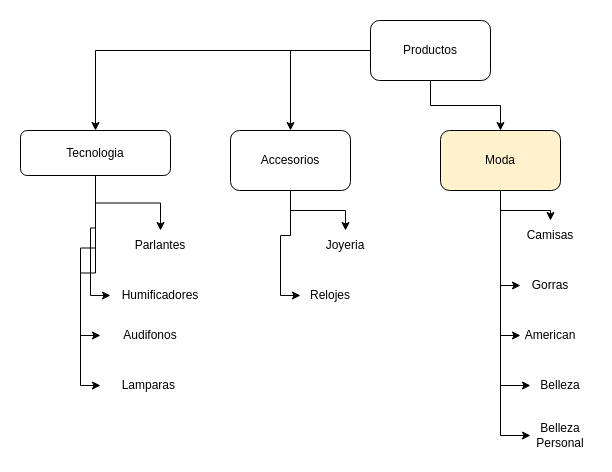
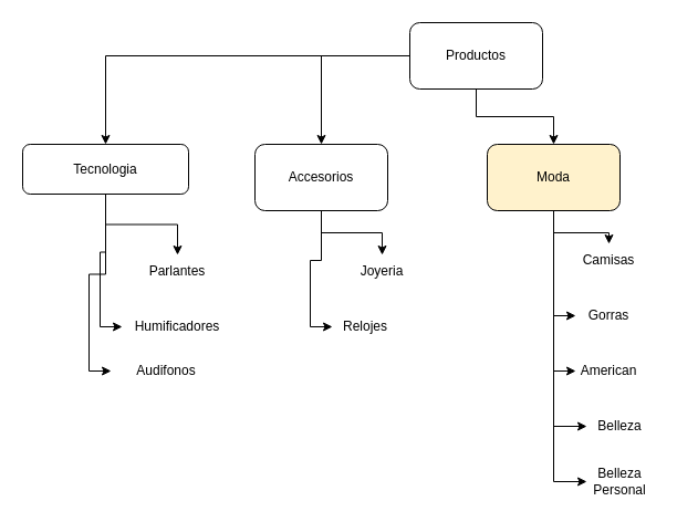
  <mxCell id="0" />
  <mxCell id="1" parent="0" />
  <mxCell id="2" style="edgeStyle=orthogonalEdgeStyle;rounded=0;orthogonalLoop=1;jettySize=auto;html=1;entryX=0.5;entryY=0;entryDx=0;entryDy=0;" edge="1" parent="1" source="5" target="10"><mxGeometry relative="1" as="geometry" /></mxCell>
  <mxCell id="3" style="edgeStyle=orthogonalEdgeStyle;rounded=0;orthogonalLoop=1;jettySize=auto;html=1;" edge="1" parent="1" source="5" target="13"><mxGeometry relative="1" as="geometry" /></mxCell>
  <mxCell id="4" style="edgeStyle=orthogonalEdgeStyle;rounded=0;orthogonalLoop=1;jettySize=auto;html=1;entryX=0.5;entryY=0;entryDx=0;entryDy=0;" edge="1" parent="1" source="5" target="22"><mxGeometry relative="1" as="geometry" /></mxCell>
  <mxCell id="5" value="&lt;font style=&quot;vertical-align: inherit;&quot;&gt;&lt;font style=&quot;vertical-align: inherit;&quot;&gt;Productos&lt;/font&gt;&lt;/font&gt;" style="rounded=1;whiteSpace=wrap;html=1;" vertex="1" parent="1"><mxGeometry x="370" y="20" width="120" height="60" as="geometry" /></mxCell>
  <mxCell id="6" style="edgeStyle=orthogonalEdgeStyle;rounded=0;orthogonalLoop=1;jettySize=auto;html=1;" edge="1" parent="1" source="10" target="14"><mxGeometry relative="1" as="geometry" /></mxCell>
  <mxCell id="7" style="edgeStyle=orthogonalEdgeStyle;rounded=0;orthogonalLoop=1;jettySize=auto;html=1;entryX=0;entryY=0.5;entryDx=0;entryDy=0;" edge="1" parent="1" source="10" target="15"><mxGeometry relative="1" as="geometry" /></mxCell>
  <mxCell id="8" style="edgeStyle=orthogonalEdgeStyle;rounded=0;orthogonalLoop=1;jettySize=auto;html=1;entryX=0;entryY=0.5;entryDx=0;entryDy=0;" edge="1" parent="1" source="10" target="16"><mxGeometry relative="1" as="geometry" /></mxCell>
- <mxCell id="9" style="edgeStyle=orthogonalEdgeStyle;rounded=0;orthogonalLoop=1;jettySize=auto;html=1;entryX=0;entryY=0.5;entryDx=0;entryDy=0;" edge="1" parent="1" source="10" target="25"><mxGeometry relative="1" as="geometry" /></mxCell>
  <mxCell id="10" value="&lt;font style=&quot;vertical-align: inherit;&quot;&gt;&lt;font style=&quot;vertical-align: inherit;&quot;&gt;Tecnologia&lt;/font&gt;&lt;/font&gt;" style="rounded=1;whiteSpace=wrap;html=1;" vertex="1" parent="1"><mxGeometry x="20" y="130" width="150" height="45" as="geometry" /></mxCell>
  <mxCell id="11" style="edgeStyle=orthogonalEdgeStyle;rounded=0;orthogonalLoop=1;jettySize=auto;html=1;" edge="1" parent="1" source="13" target="23"><mxGeometry relative="1" as="geometry" /></mxCell>
  <mxCell id="12" style="edgeStyle=orthogonalEdgeStyle;rounded=0;orthogonalLoop=1;jettySize=auto;html=1;entryX=0;entryY=0.5;entryDx=0;entryDy=0;" edge="1" parent="1" source="13" target="24"><mxGeometry relative="1" as="geometry" /></mxCell>
  <mxCell id="13" value="&lt;font style=&quot;vertical-align: inherit;&quot;&gt;&lt;font style=&quot;vertical-align: inherit;&quot;&gt;&lt;font style=&quot;vertical-align: inherit;&quot;&gt;&lt;font style=&quot;vertical-align: inherit;&quot;&gt;&lt;font style=&quot;vertical-align: inherit;&quot;&gt;&lt;font style=&quot;vertical-align: inherit;&quot;&gt;&lt;font style=&quot;vertical-align: inherit;&quot;&gt;&lt;font style=&quot;vertical-align: inherit;&quot;&gt;Accesorios&lt;/font&gt;&lt;/font&gt;&lt;/font&gt;&lt;/font&gt;&lt;/font&gt;&lt;/font&gt;&lt;/font&gt;&lt;/font&gt;" style="rounded=1;whiteSpace=wrap;html=1;" vertex="1" parent="1"><mxGeometry x="230" y="130" width="120" height="60" as="geometry" /></mxCell>
  <mxCell id="14" value="&lt;font style=&quot;vertical-align: inherit;&quot;&gt;&lt;font style=&quot;vertical-align: inherit;&quot;&gt;Parlantes&lt;/font&gt;&lt;/font&gt;" style="text;html=1;strokeColor=none;fillColor=none;align=center;verticalAlign=middle;whiteSpace=wrap;rounded=0;" vertex="1" parent="1"><mxGeometry x="130" y="230" width="60" height="30" as="geometry" /></mxCell>
  <mxCell id="15" value="&lt;font style=&quot;vertical-align: inherit;&quot;&gt;&lt;font style=&quot;vertical-align: inherit;&quot;&gt;&lt;font style=&quot;vertical-align: inherit;&quot;&gt;&lt;font style=&quot;vertical-align: inherit;&quot;&gt;Humificadores&lt;/font&gt;&lt;/font&gt;&lt;/font&gt;&lt;/font&gt;" style="text;html=1;strokeColor=none;fillColor=none;align=center;verticalAlign=middle;whiteSpace=wrap;rounded=0;" vertex="1" parent="1"><mxGeometry x="110" y="280" width="100" height="30" as="geometry" /></mxCell>
  <mxCell id="16" value="&lt;font style=&quot;vertical-align: inherit;&quot;&gt;&lt;font style=&quot;vertical-align: inherit;&quot;&gt;&lt;font style=&quot;vertical-align: inherit;&quot;&gt;&lt;font style=&quot;vertical-align: inherit;&quot;&gt;&lt;font style=&quot;vertical-align: inherit;&quot;&gt;&lt;font style=&quot;vertical-align: inherit;&quot;&gt;&lt;font style=&quot;vertical-align: inherit;&quot;&gt;&lt;font style=&quot;vertical-align: inherit;&quot;&gt;Audifonos&lt;/font&gt;&lt;/font&gt;&lt;/font&gt;&lt;/font&gt;&lt;/font&gt;&lt;/font&gt;&lt;/font&gt;&lt;/font&gt;" style="text;html=1;strokeColor=none;fillColor=none;align=center;verticalAlign=middle;whiteSpace=wrap;rounded=0;" vertex="1" parent="1"><mxGeometry x="100" y="320" width="100" height="30" as="geometry" /></mxCell>
  <mxCell id="17" style="edgeStyle=orthogonalEdgeStyle;rounded=0;orthogonalLoop=1;jettySize=auto;html=1;" edge="1" parent="1" source="22" target="26"><mxGeometry relative="1" as="geometry" /></mxCell>
  <mxCell id="18" style="edgeStyle=orthogonalEdgeStyle;rounded=0;orthogonalLoop=1;jettySize=auto;html=1;entryX=0;entryY=0.5;entryDx=0;entryDy=0;" edge="1" parent="1" source="22" target="27"><mxGeometry relative="1" as="geometry" /></mxCell>
  <mxCell id="19" style="edgeStyle=orthogonalEdgeStyle;rounded=0;orthogonalLoop=1;jettySize=auto;html=1;entryX=0;entryY=0.5;entryDx=0;entryDy=0;" edge="1" parent="1" source="22" target="29"><mxGeometry relative="1" as="geometry" /></mxCell>
  <mxCell id="20" style="edgeStyle=orthogonalEdgeStyle;rounded=0;orthogonalLoop=1;jettySize=auto;html=1;entryX=0;entryY=0.5;entryDx=0;entryDy=0;" edge="1" parent="1" source="22" target="30"><mxGeometry relative="1" as="geometry" /></mxCell>
  <mxCell id="21" style="edgeStyle=orthogonalEdgeStyle;rounded=0;orthogonalLoop=1;jettySize=auto;html=1;entryX=0;entryY=0.5;entryDx=0;entryDy=0;" edge="1" parent="1" source="22" target="31"><mxGeometry relative="1" as="geometry" /></mxCell>
  <mxCell id="22" value="&lt;font style=&quot;vertical-align: inherit;&quot;&gt;&lt;font style=&quot;vertical-align: inherit;&quot;&gt;&lt;font style=&quot;vertical-align: inherit;&quot;&gt;&lt;font style=&quot;vertical-align: inherit;&quot;&gt;&lt;font style=&quot;vertical-align: inherit;&quot;&gt;&lt;font style=&quot;vertical-align: inherit;&quot;&gt;&lt;font style=&quot;vertical-align: inherit;&quot;&gt;&lt;font style=&quot;vertical-align: inherit;&quot;&gt;&lt;font style=&quot;vertical-align: inherit;&quot;&gt;&lt;font style=&quot;vertical-align: inherit;&quot;&gt;Moda&lt;/font&gt;&lt;/font&gt;&lt;/font&gt;&lt;/font&gt;&lt;/font&gt;&lt;/font&gt;&lt;/font&gt;&lt;/font&gt;&lt;/font&gt;&lt;/font&gt;" style="rounded=1;whiteSpace=wrap;html=1;fillColor=#fff2cc;" vertex="1" parent="1"><mxGeometry x="440" y="130" width="120" height="60" as="geometry" /></mxCell>
  <mxCell id="23" value="&lt;font style=&quot;vertical-align: inherit;&quot;&gt;&lt;font style=&quot;vertical-align: inherit;&quot;&gt;&lt;font style=&quot;vertical-align: inherit;&quot;&gt;&lt;font style=&quot;vertical-align: inherit;&quot;&gt;&lt;font style=&quot;vertical-align: inherit;&quot;&gt;&lt;font style=&quot;vertical-align: inherit;&quot;&gt;Joyeria&lt;/font&gt;&lt;/font&gt;&lt;/font&gt;&lt;/font&gt;&lt;/font&gt;&lt;/font&gt;" style="text;html=1;strokeColor=none;fillColor=none;align=center;verticalAlign=middle;whiteSpace=wrap;rounded=0;" vertex="1" parent="1"><mxGeometry x="315" y="230" width="60" height="30" as="geometry" /></mxCell>
  <mxCell id="24" value="&lt;font style=&quot;vertical-align: inherit;&quot;&gt;&lt;font style=&quot;vertical-align: inherit;&quot;&gt;&lt;font style=&quot;vertical-align: inherit;&quot;&gt;&lt;font style=&quot;vertical-align: inherit;&quot;&gt;&lt;font style=&quot;vertical-align: inherit;&quot;&gt;&lt;font style=&quot;vertical-align: inherit;&quot;&gt;&lt;font style=&quot;vertical-align: inherit;&quot;&gt;&lt;font style=&quot;vertical-align: inherit;&quot;&gt;&lt;font style=&quot;vertical-align: inherit;&quot;&gt;&lt;font style=&quot;vertical-align: inherit;&quot;&gt;Relojes&lt;/font&gt;&lt;/font&gt;&lt;/font&gt;&lt;/font&gt;&lt;/font&gt;&lt;/font&gt;&lt;/font&gt;&lt;/font&gt;&lt;/font&gt;&lt;/font&gt;" style="text;html=1;strokeColor=none;fillColor=none;align=center;verticalAlign=middle;whiteSpace=wrap;rounded=0;" vertex="1" parent="1"><mxGeometry x="300" y="280" width="60" height="30" as="geometry" /></mxCell>
- <mxCell id="25" value="&lt;font style=&quot;vertical-align: inherit;&quot;&gt;&lt;font style=&quot;vertical-align: inherit;&quot;&gt;&lt;font style=&quot;vertical-align: inherit;&quot;&gt;&lt;font style=&quot;vertical-align: inherit;&quot;&gt;&lt;font style=&quot;vertical-align: inherit;&quot;&gt;&lt;font style=&quot;vertical-align: inherit;&quot;&gt;&lt;font style=&quot;vertical-align: inherit;&quot;&gt;&lt;font style=&quot;vertical-align: inherit;&quot;&gt;&lt;font style=&quot;vertical-align: inherit;&quot;&gt;&lt;font style=&quot;vertical-align: inherit;&quot;&gt;&lt;font style=&quot;vertical-align: inherit;&quot;&gt;&lt;font style=&quot;vertical-align: inherit;&quot;&gt;Lamparas&amp;nbsp;&lt;/font&gt;&lt;/font&gt;&lt;/font&gt;&lt;/font&gt;&lt;/font&gt;&lt;/font&gt;&lt;/font&gt;&lt;/font&gt;&lt;/font&gt;&lt;/font&gt;&lt;/font&gt;&lt;/font&gt;" style="text;html=1;strokeColor=none;fillColor=none;align=center;verticalAlign=middle;whiteSpace=wrap;rounded=0;" vertex="1" parent="1"><mxGeometry x="100" y="370" width="100" height="30" as="geometry" /></mxCell>
  <mxCell id="26" value="&lt;font style=&quot;vertical-align: inherit;&quot;&gt;&lt;font style=&quot;vertical-align: inherit;&quot;&gt;&lt;font style=&quot;vertical-align: inherit;&quot;&gt;&lt;font style=&quot;vertical-align: inherit;&quot;&gt;&lt;font style=&quot;vertical-align: inherit;&quot;&gt;&lt;font style=&quot;vertical-align: inherit;&quot;&gt;Camisas&lt;/font&gt;&lt;/font&gt;&lt;/font&gt;&lt;/font&gt;&lt;/font&gt;&lt;/font&gt;" style="text;html=1;strokeColor=none;fillColor=none;align=center;verticalAlign=middle;whiteSpace=wrap;rounded=0;" vertex="1" parent="1"><mxGeometry x="520" y="220" width="60" height="30" as="geometry" /></mxCell>
  <mxCell id="27" value="&lt;font style=&quot;vertical-align: inherit;&quot;&gt;&lt;font style=&quot;vertical-align: inherit;&quot;&gt;&lt;font style=&quot;vertical-align: inherit;&quot;&gt;&lt;font style=&quot;vertical-align: inherit;&quot;&gt;&lt;font style=&quot;vertical-align: inherit;&quot;&gt;&lt;font style=&quot;vertical-align: inherit;&quot;&gt;&lt;font style=&quot;vertical-align: inherit;&quot;&gt;&lt;font style=&quot;vertical-align: inherit;&quot;&gt;Gorras&lt;/font&gt;&lt;/font&gt;&lt;/font&gt;&lt;/font&gt;&lt;/font&gt;&lt;/font&gt;&lt;/font&gt;&lt;/font&gt;" style="text;html=1;strokeColor=none;fillColor=none;align=center;verticalAlign=middle;whiteSpace=wrap;rounded=0;" vertex="1" parent="1"><mxGeometry x="520" y="270" width="60" height="30" as="geometry" /></mxCell>
  <mxCell id="28" style="edgeStyle=orthogonalEdgeStyle;rounded=0;orthogonalLoop=1;jettySize=auto;html=1;exitX=0.5;exitY=1;exitDx=0;exitDy=0;" edge="1" parent="1" source="24" target="24"><mxGeometry relative="1" as="geometry" /></mxCell>
  <mxCell id="29" value="&lt;font style=&quot;vertical-align: inherit;&quot;&gt;&lt;font style=&quot;vertical-align: inherit;&quot;&gt;&lt;font style=&quot;vertical-align: inherit;&quot;&gt;&lt;font style=&quot;vertical-align: inherit;&quot;&gt;&lt;font style=&quot;vertical-align: inherit;&quot;&gt;&lt;font style=&quot;vertical-align: inherit;&quot;&gt;&lt;font style=&quot;vertical-align: inherit;&quot;&gt;&lt;font style=&quot;vertical-align: inherit;&quot;&gt;&lt;font style=&quot;vertical-align: inherit;&quot;&gt;&lt;font style=&quot;vertical-align: inherit;&quot;&gt;American&lt;/font&gt;&lt;/font&gt;&lt;/font&gt;&lt;/font&gt;&lt;/font&gt;&lt;/font&gt;&lt;/font&gt;&lt;/font&gt;&lt;/font&gt;&lt;/font&gt;" style="text;html=1;strokeColor=none;fillColor=none;align=center;verticalAlign=middle;whiteSpace=wrap;rounded=0;" vertex="1" parent="1"><mxGeometry x="520" y="320" width="60" height="30" as="geometry" /></mxCell>
  <mxCell id="30" value="&lt;font style=&quot;vertical-align: inherit;&quot;&gt;&lt;font style=&quot;vertical-align: inherit;&quot;&gt;&lt;font style=&quot;vertical-align: inherit;&quot;&gt;&lt;font style=&quot;vertical-align: inherit;&quot;&gt;&lt;font style=&quot;vertical-align: inherit;&quot;&gt;&lt;font style=&quot;vertical-align: inherit;&quot;&gt;&lt;font style=&quot;vertical-align: inherit;&quot;&gt;&lt;font style=&quot;vertical-align: inherit;&quot;&gt;&lt;font style=&quot;vertical-align: inherit;&quot;&gt;&lt;font style=&quot;vertical-align: inherit;&quot;&gt;&lt;font style=&quot;vertical-align: inherit;&quot;&gt;&lt;font style=&quot;vertical-align: inherit;&quot;&gt;Belleza&lt;/font&gt;&lt;/font&gt;&lt;/font&gt;&lt;/font&gt;&lt;/font&gt;&lt;/font&gt;&lt;/font&gt;&lt;/font&gt;&lt;/font&gt;&lt;/font&gt;&lt;/font&gt;&lt;/font&gt;" style="text;html=1;strokeColor=none;fillColor=none;align=center;verticalAlign=middle;whiteSpace=wrap;rounded=0;" vertex="1" parent="1"><mxGeometry x="530" y="370" width="60" height="30" as="geometry" /></mxCell>
  <mxCell id="31" value="&lt;font style=&quot;vertical-align: inherit;&quot;&gt;&lt;font style=&quot;vertical-align: inherit;&quot;&gt;&lt;font style=&quot;vertical-align: inherit;&quot;&gt;&lt;font style=&quot;vertical-align: inherit;&quot;&gt;&lt;font style=&quot;vertical-align: inherit;&quot;&gt;&lt;font style=&quot;vertical-align: inherit;&quot;&gt;&lt;font style=&quot;vertical-align: inherit;&quot;&gt;&lt;font style=&quot;vertical-align: inherit;&quot;&gt;&lt;font style=&quot;vertical-align: inherit;&quot;&gt;&lt;font style=&quot;vertical-align: inherit;&quot;&gt;&lt;font style=&quot;vertical-align: inherit;&quot;&gt;&lt;font style=&quot;vertical-align: inherit;&quot;&gt;&lt;font style=&quot;vertical-align: inherit;&quot;&gt;&lt;font style=&quot;vertical-align: inherit;&quot;&gt;Belleza Personal&lt;/font&gt;&lt;/font&gt;&lt;/font&gt;&lt;/font&gt;&lt;/font&gt;&lt;/font&gt;&lt;/font&gt;&lt;/font&gt;&lt;/font&gt;&lt;/font&gt;&lt;/font&gt;&lt;/font&gt;&lt;/font&gt;&lt;/font&gt;" style="text;html=1;strokeColor=none;fillColor=none;align=center;verticalAlign=middle;whiteSpace=wrap;rounded=0;" vertex="1" parent="1"><mxGeometry x="530" y="420" width="60" height="30" as="geometry" /></mxCell>
